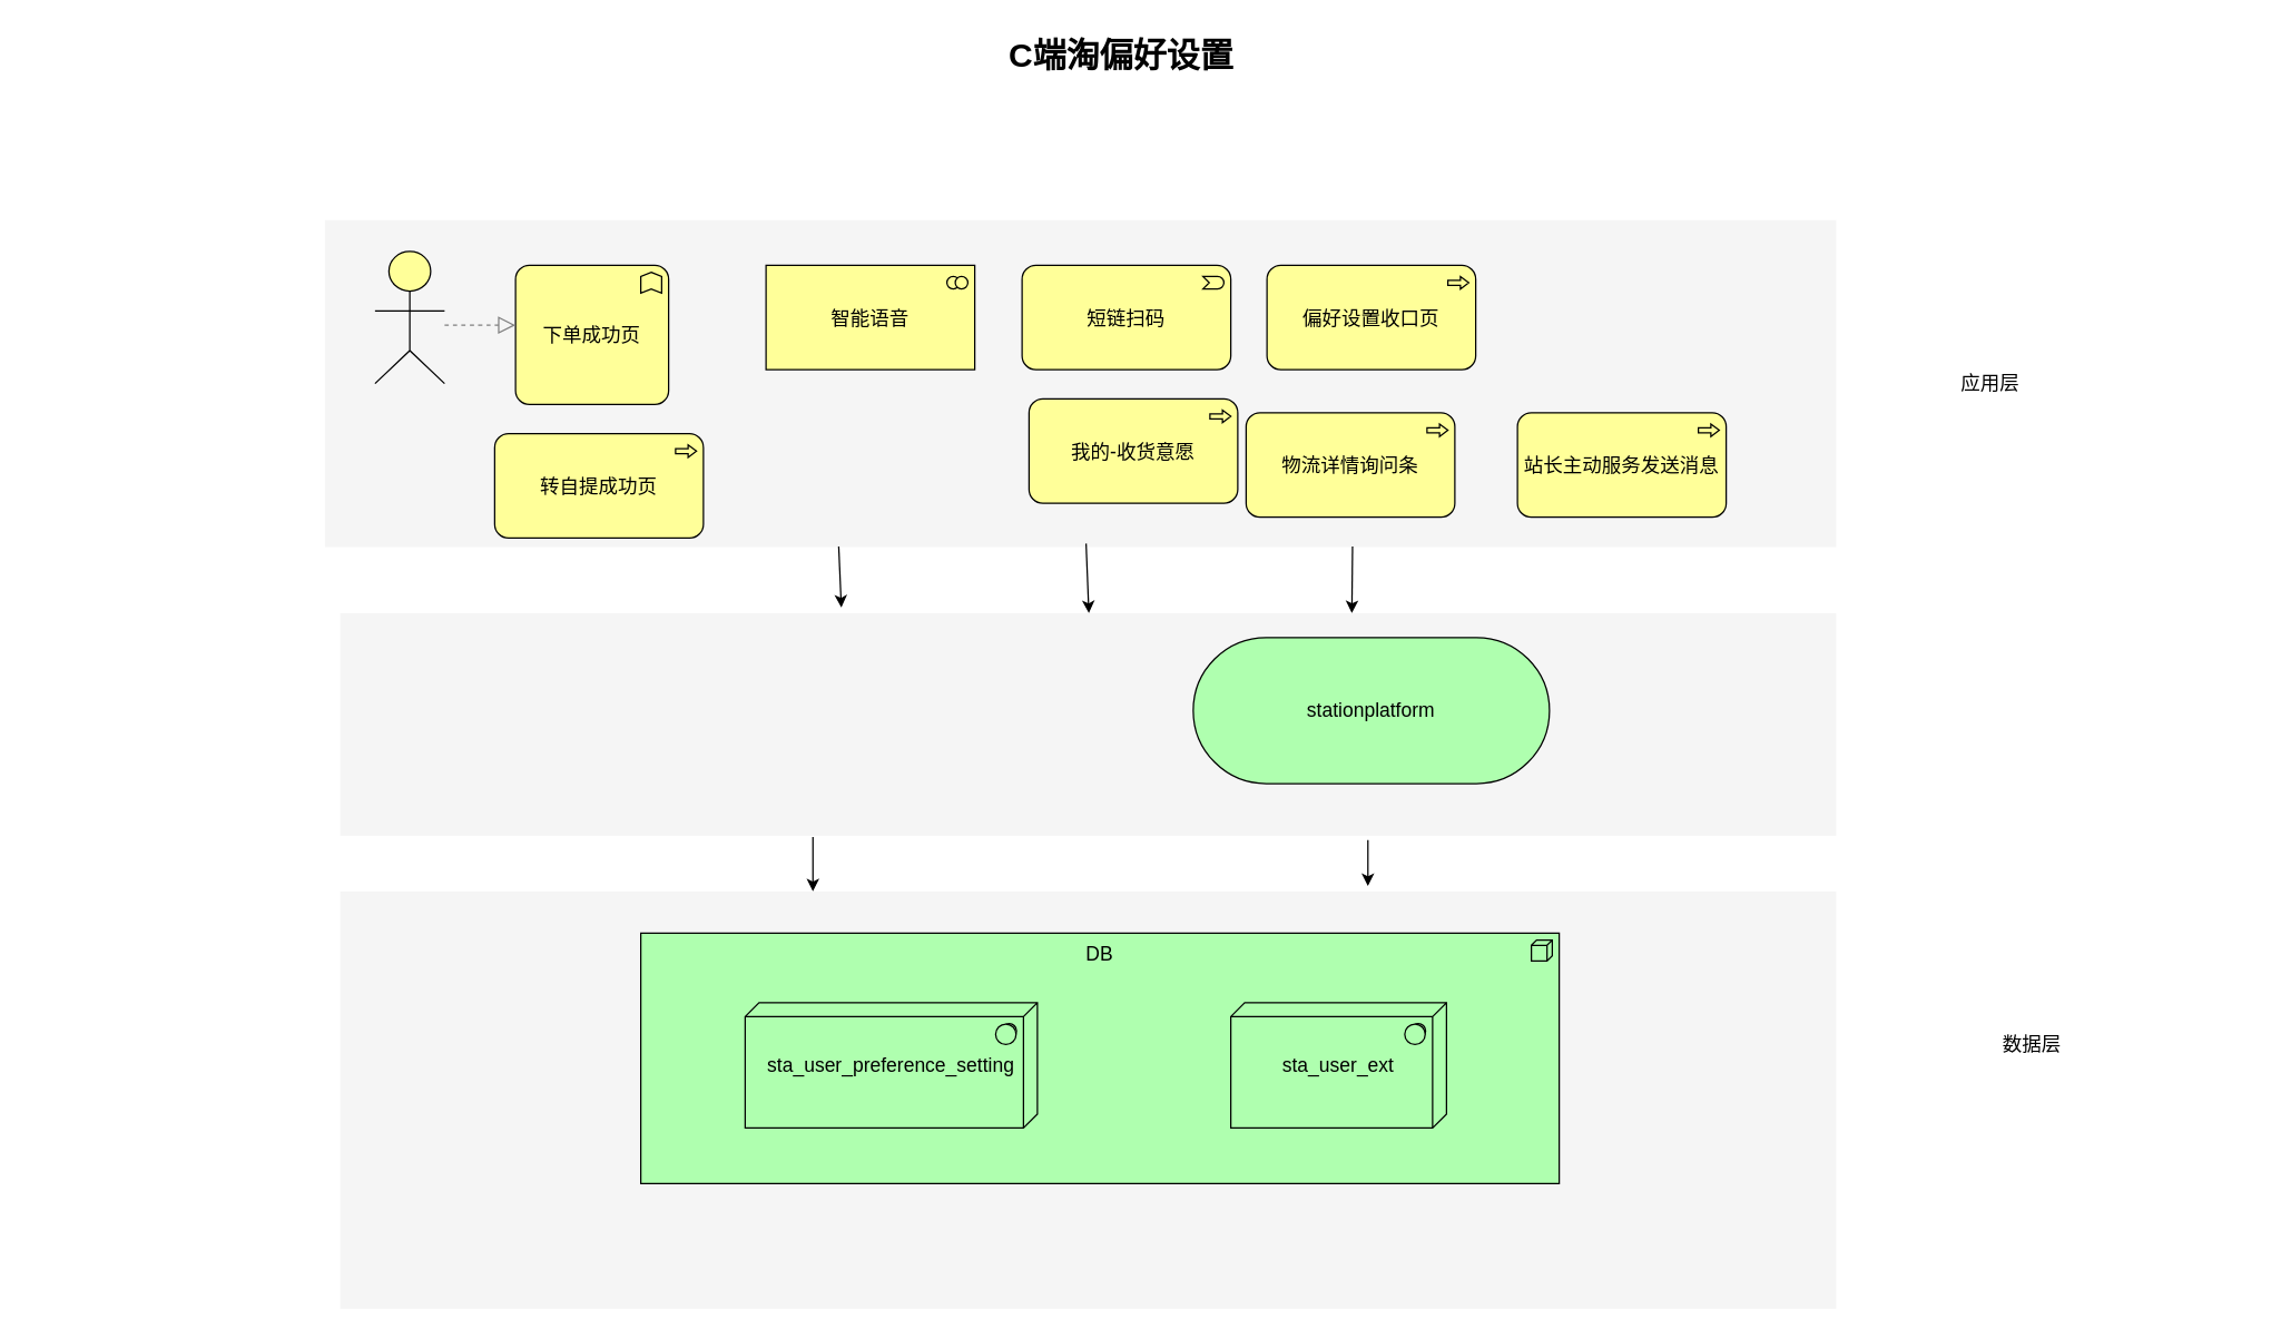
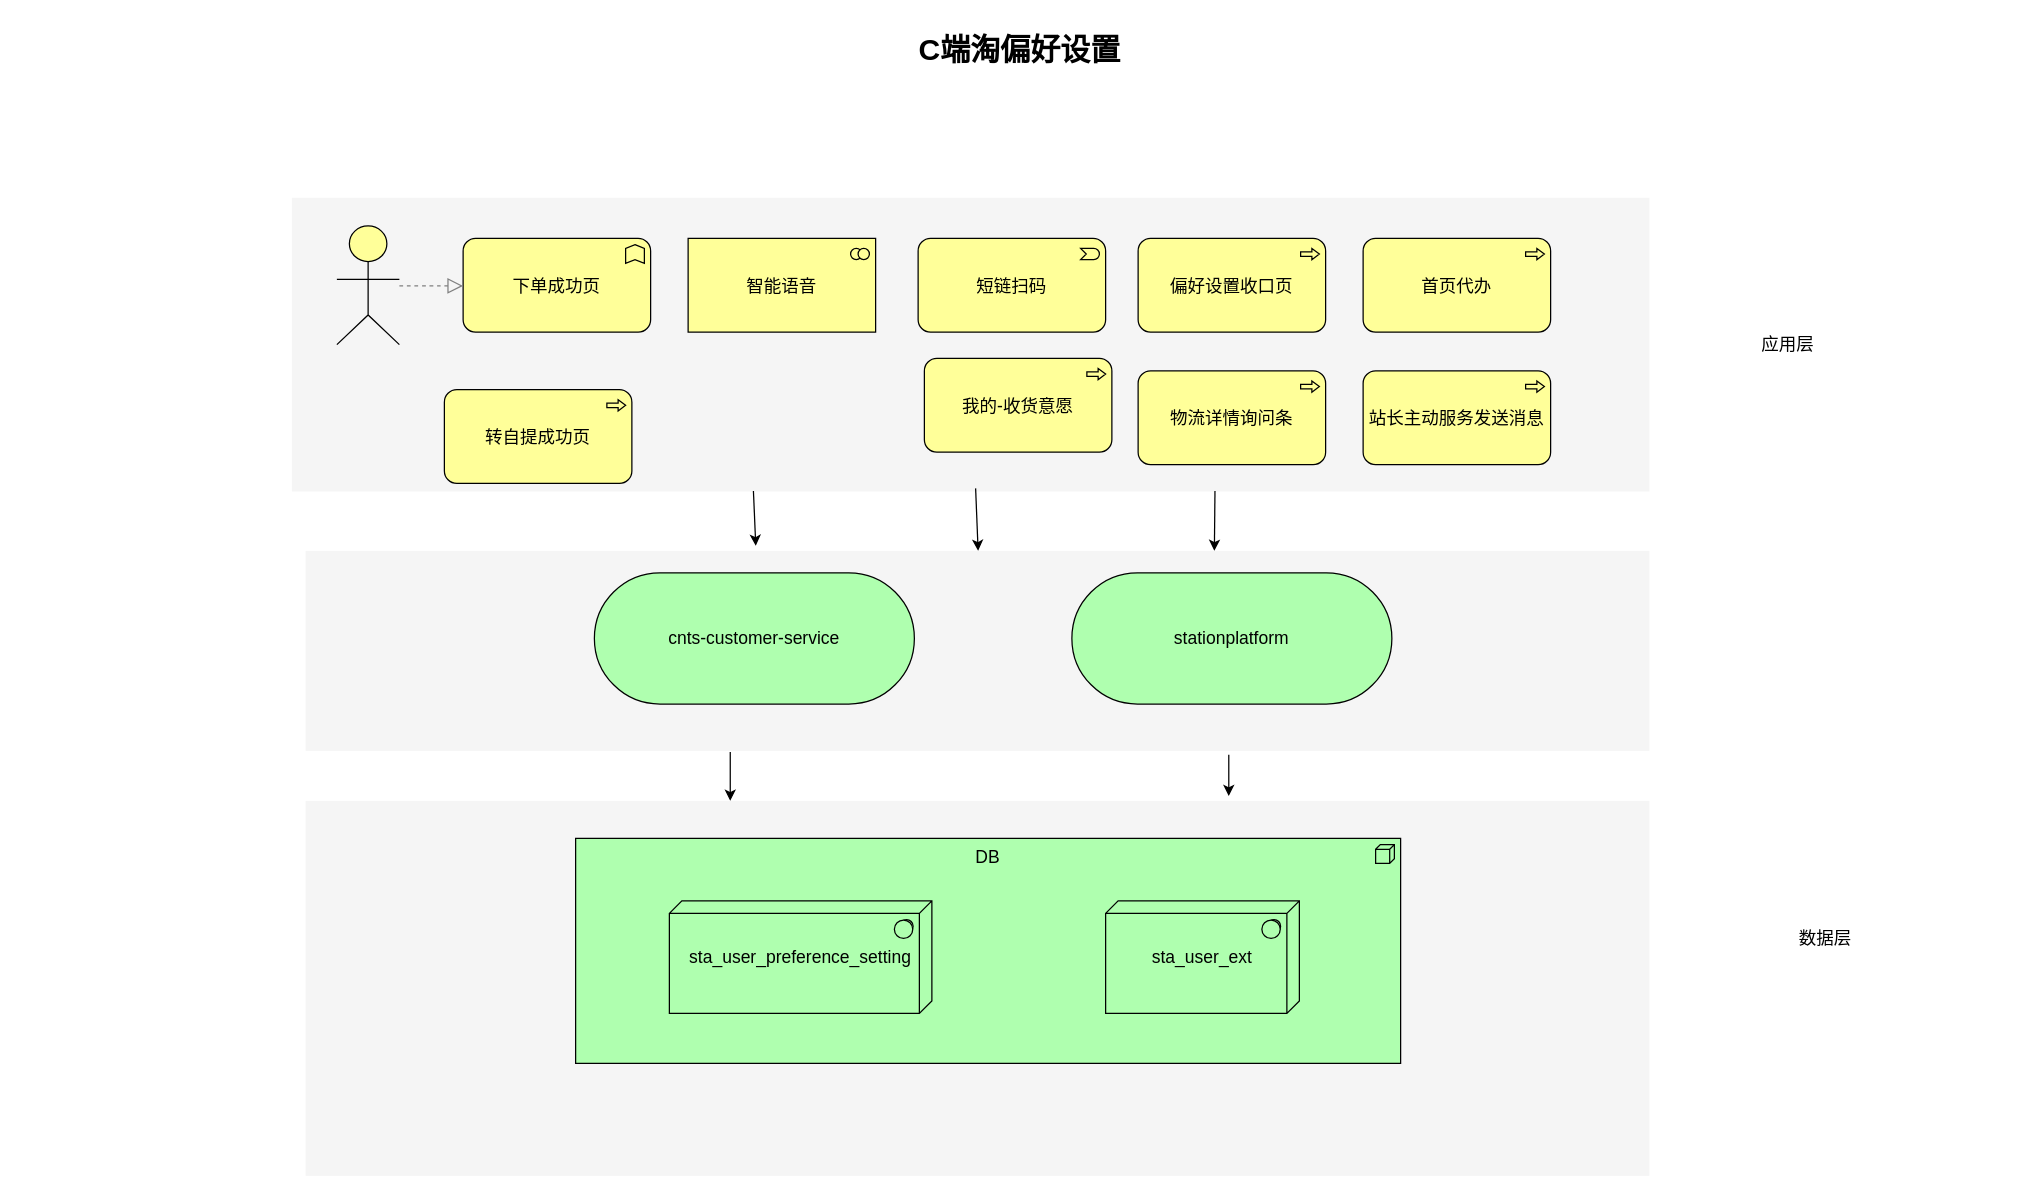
  <mxCell id="0" />
  <mxCell id="1" parent="0" />
  <mxCell id="2" value="" style="whiteSpace=wrap;html=1;strokeColor=none;strokeWidth=1;fillColor=#f5f5f5;fontSize=14;" parent="1" vertex="1"><mxGeometry x="244" y="640" width="1075" height="300" as="geometry" /></mxCell>
  <mxCell id="3" value="" style="whiteSpace=wrap;html=1;strokeColor=none;strokeWidth=1;fillColor=#f5f5f5;fontSize=14;" parent="1" vertex="1"><mxGeometry x="244" y="440" width="1075" height="160" as="geometry" /></mxCell>
  <mxCell id="4" value="" style="whiteSpace=wrap;html=1;strokeColor=none;strokeWidth=1;fillColor=#f5f5f5;fontSize=14;" parent="1" vertex="1"><mxGeometry x="233" y="157.5" width="1086" height="235" as="geometry" /></mxCell>
  <mxCell id="5" value="DB" style="html=1;whiteSpace=wrap;fillColor=#AFFFAF;shape=mxgraph.archimate3.application;appType=node;archiType=square;fontSize=14;verticalAlign=top;" parent="1" vertex="1"><mxGeometry x="460" y="670" width="660" height="180" as="geometry" /></mxCell>
  <mxCell id="6" value="sta_user_preference_setting" style="html=1;whiteSpace=wrap;fillColor=#AFFFAF;shape=mxgraph.archimate3.tech;techType=sysSw;fontSize=14;" parent="1" vertex="1"><mxGeometry x="535" y="720" width="210" height="90" as="geometry" /></mxCell>
  <mxCell id="7" value="sta_user_ext" style="html=1;whiteSpace=wrap;fillColor=#AFFFAF;shape=mxgraph.archimate3.tech;techType=sysSw;fontSize=14;" parent="1" vertex="1"><mxGeometry x="884" y="720" width="155" height="90" as="geometry" /></mxCell>
- <mxCell id="8" value="下单成功页" style="html=1;whiteSpace=wrap;fillColor=#ffff99;shape=mxgraph.archimate3.application;appType=func;archiType=rounded;fontSize=14;" parent="1" vertex="1"><mxGeometry x="370" y="190" width="110" height="100" as="geometry" /></mxCell>
+ <mxCell id="8" value="下单成功页" style="html=1;whiteSpace=wrap;fillColor=#ffff99;shape=mxgraph.archimate3.application;appType=func;archiType=rounded;fontSize=14;" parent="1" vertex="1"><mxGeometry x="370" y="190" width="150" height="75" as="geometry" /></mxCell>
  <mxCell id="9" value="智能语音" style="html=1;whiteSpace=wrap;fillColor=#ffff99;shape=mxgraph.archimate3.application;appType=collab;archiType=square;fontSize=14;" parent="1" vertex="1"><mxGeometry x="550" y="190" width="150" height="75" as="geometry" /></mxCell>
  <mxCell id="10" value="短链扫码" style="html=1;whiteSpace=wrap;fillColor=#ffff99;shape=mxgraph.archimate3.application;appType=event;archiType=rounded;fontSize=14;" parent="1" vertex="1"><mxGeometry x="734" y="190" width="150" height="75" as="geometry" /></mxCell>
  <mxCell id="11" value="偏好设置收口页" style="html=1;whiteSpace=wrap;fillColor=#ffff99;shape=mxgraph.archimate3.application;appType=proc;archiType=rounded;fontSize=14;" parent="1" vertex="1"><mxGeometry x="910" y="190" width="150" height="75" as="geometry" /></mxCell>
  <mxCell id="12" value="数据层" style="text;html=1;strokeColor=none;fillColor=none;align=center;verticalAlign=middle;whiteSpace=wrap;fontSize=14;" parent="1" vertex="1"><mxGeometry x="1340" y="740" width="240" height="20" as="geometry" /></mxCell>
  <mxCell id="13" value="应用层" style="text;html=1;strokeColor=none;fillColor=none;align=center;verticalAlign=middle;whiteSpace=wrap;fontSize=14;" parent="1" vertex="1"><mxGeometry x="1310" y="265" width="240" height="20" as="geometry" /></mxCell>
  <mxCell id="14" style="edgeStyle=elbowEdgeStyle;rounded=1;elbow=vertical;html=1;dashed=1;startSize=10;endArrow=block;endFill=0;endSize=10;jettySize=auto;orthogonalLoop=1;strokeColor=#808080;fontSize=14;" parent="1" source="15" target="8" edge="1"><mxGeometry relative="1" as="geometry" /></mxCell>
  <mxCell id="15" value="" style="html=1;whiteSpace=wrap;fillColor=#ffff99;shape=mxgraph.archimate3.actor;fontSize=14;" parent="1" vertex="1"><mxGeometry x="269" y="180" width="50" height="95" as="geometry" /></mxCell>
- <mxCell id="16" value="C端淘偏好设置" style="text;strokeColor=none;fillColor=none;html=1;fontSize=24;fontStyle=1;verticalAlign=middle;align=center;" parent="1" vertex="1"><mxGeometry x="10" y="20" width="1590" height="40" as="geometry" /></mxCell>
+ <mxCell id="16" value="C端淘偏好设置" style="text;strokeColor=none;fillColor=none;html=1;fontSize=24;fontStyle=1;verticalAlign=middle;align=center;" parent="1" vertex="1"><mxGeometry x="20" y="20" width="1590" height="40" as="geometry" /></mxCell>
+ <mxCell id="17" value="首页代办" style="html=1;whiteSpace=wrap;fillColor=#ffff99;shape=mxgraph.archimate3.application;appType=proc;archiType=rounded;fontSize=14;" vertex="1" parent="1"><mxGeometry x="1090" y="190" width="150" height="75" as="geometry" /></mxCell>
  <mxCell id="18" value="转自提成功页" style="html=1;whiteSpace=wrap;fillColor=#ffff99;shape=mxgraph.archimate3.application;appType=proc;archiType=rounded;fontSize=14;" vertex="1" parent="1"><mxGeometry x="355" y="311" width="150" height="75" as="geometry" /></mxCell>
  <mxCell id="19" value="我的-收货意愿" style="html=1;whiteSpace=wrap;fillColor=#ffff99;shape=mxgraph.archimate3.application;appType=proc;archiType=rounded;fontSize=14;" vertex="1" parent="1"><mxGeometry x="739" y="286" width="150" height="75" as="geometry" /></mxCell>
- <mxCell id="20" value="物流详情询问条" style="html=1;whiteSpace=wrap;fillColor=#ffff99;shape=mxgraph.archimate3.application;appType=proc;archiType=rounded;fontSize=14;" vertex="1" parent="1"><mxGeometry x="895" y="296" width="150" height="75" as="geometry" /></mxCell>
+ <mxCell id="20" value="物流详情询问条" style="html=1;whiteSpace=wrap;fillColor=#ffff99;shape=mxgraph.archimate3.application;appType=proc;archiType=rounded;fontSize=14;" vertex="1" parent="1"><mxGeometry x="910" y="296" width="150" height="75" as="geometry" /></mxCell>
  <mxCell id="21" value="站长主动服务发送消息" style="html=1;whiteSpace=wrap;fillColor=#ffff99;shape=mxgraph.archimate3.application;appType=proc;archiType=rounded;fontSize=14;" vertex="1" parent="1"><mxGeometry x="1090" y="296" width="150" height="75" as="geometry" /></mxCell>
+ <mxCell id="22" value="cnts-customer-service" style="html=1;whiteSpace=wrap;fillColor=#AFFFAF;shape=mxgraph.archimate3.service;fontSize=14;" vertex="1" parent="1"><mxGeometry x="475" y="457.5" width="256" height="105" as="geometry" /></mxCell>
  <mxCell id="23" value="stationplatform" style="html=1;whiteSpace=wrap;fillColor=#AFFFAF;shape=mxgraph.archimate3.service;fontSize=14;" vertex="1" parent="1"><mxGeometry x="857" y="457.5" width="256" height="105" as="geometry" /></mxCell>
  <mxCell id="24" value="" style="endArrow=classic;html=1;rounded=0;" edge="1" parent="1"><mxGeometry width="50" height="50" relative="1" as="geometry"><mxPoint x="780" y="390" as="sourcePoint" /><mxPoint x="782" y="440" as="targetPoint" /></mxGeometry></mxCell>
  <mxCell id="25" value="" style="endArrow=classic;html=1;rounded=0;exitX=0.68;exitY=0.998;exitDx=0;exitDy=0;exitPerimeter=0;" edge="1" parent="1" source="4"><mxGeometry width="50" height="50" relative="1" as="geometry"><mxPoint x="980" y="421" as="sourcePoint" /><mxPoint x="971" y="440" as="targetPoint" /></mxGeometry></mxCell>
  <mxCell id="26" value="" style="endArrow=classic;html=1;rounded=0;exitX=0.34;exitY=0.998;exitDx=0;exitDy=0;exitPerimeter=0;entryX=0.335;entryY=-0.025;entryDx=0;entryDy=0;entryPerimeter=0;" edge="1" parent="1" source="4" target="3"><mxGeometry width="50" height="50" relative="1" as="geometry"><mxPoint x="910" y="480" as="sourcePoint" /><mxPoint x="960" y="430" as="targetPoint" /></mxGeometry></mxCell>
  <mxCell id="27" value="" style="endArrow=classic;html=1;rounded=0;exitX=0.316;exitY=1.006;exitDx=0;exitDy=0;exitPerimeter=0;entryX=0.316;entryY=0;entryDx=0;entryDy=0;entryPerimeter=0;" edge="1" parent="1" source="3" target="2"><mxGeometry width="50" height="50" relative="1" as="geometry"><mxPoint x="790" y="760" as="sourcePoint" /><mxPoint x="840" y="710" as="targetPoint" /></mxGeometry></mxCell>
  <mxCell id="28" value="" style="endArrow=classic;html=1;rounded=0;exitX=0.687;exitY=1.019;exitDx=0;exitDy=0;exitPerimeter=0;entryX=0.687;entryY=-0.013;entryDx=0;entryDy=0;entryPerimeter=0;" edge="1" parent="1" source="3" target="2"><mxGeometry width="50" height="50" relative="1" as="geometry"><mxPoint x="790" y="760" as="sourcePoint" /><mxPoint x="840" y="710" as="targetPoint" /></mxGeometry></mxCell>
